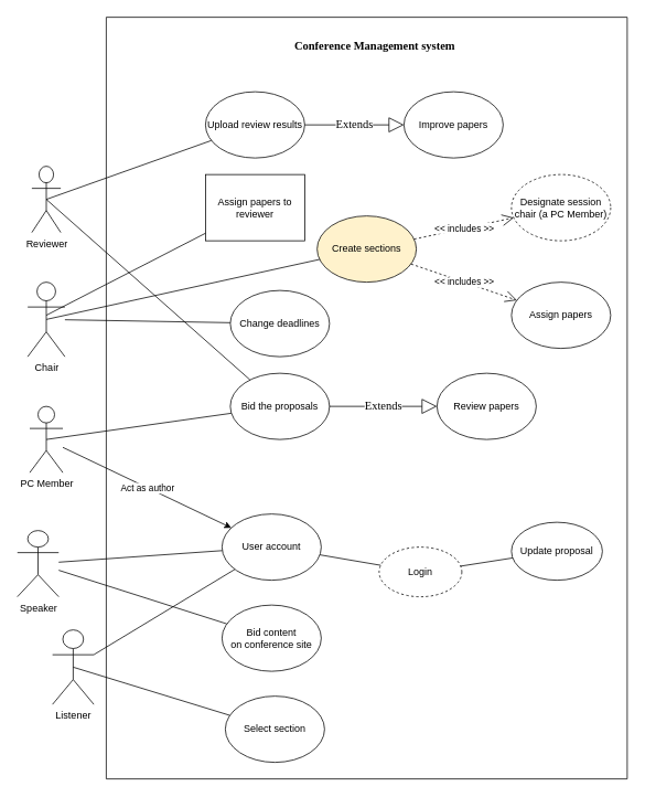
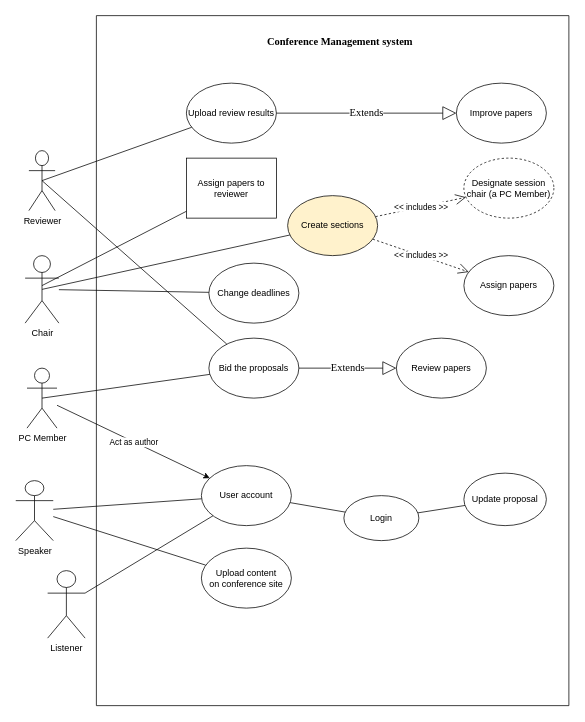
  <mxCell id="0" />
  <mxCell id="1" parent="0" />
  <mxCell id="2" value="" style="verticalLabelPosition=bottom;verticalAlign=top;html=1;shape=mxgraph.basic.rect;fillColor2=none;strokeWidth=1;size=20;indent=5;" vertex="1" parent="1"><mxGeometry x="128" y="20" width="630" height="920" as="geometry" /></mxCell>
  <mxCell id="3" value="Speaker&lt;br&gt;" style="shape=umlActor;verticalLabelPosition=bottom;verticalAlign=top;html=1;outlineConnect=0;" parent="1" vertex="1"><mxGeometry x="20.5" y="640" width="50" height="80" as="geometry" /></mxCell>
  <mxCell id="4" value="Listener" style="shape=umlActor;verticalLabelPosition=bottom;verticalAlign=top;html=1;outlineConnect=0;" vertex="1" parent="1"><mxGeometry x="63" y="760" width="50" height="90" as="geometry" /></mxCell>
  <mxCell id="5" value="PC Member&lt;br&gt;" style="shape=umlActor;verticalLabelPosition=bottom;verticalAlign=top;html=1;outlineConnect=0;" vertex="1" parent="1"><mxGeometry x="35.5" y="490" width="40" height="80" as="geometry" /></mxCell>
  <mxCell id="6" value="User account" style="ellipse;whiteSpace=wrap;html=1;" vertex="1" parent="1"><mxGeometry x="268" y="620" width="120" height="80" as="geometry" /></mxCell>
  <mxCell id="7" value="" style="endArrow=none;html=1;" edge="1" parent="1" source="4" target="6"><mxGeometry width="50" height="50" relative="1" as="geometry"><mxPoint x="68" y="290" as="sourcePoint" /><mxPoint x="118" y="240" as="targetPoint" /></mxGeometry></mxCell>
  <mxCell id="8" value="" style="endArrow=none;html=1;" edge="1" parent="1" source="3" target="6"><mxGeometry width="50" height="50" relative="1" as="geometry"><mxPoint x="368" y="290" as="sourcePoint" /><mxPoint x="418" y="240" as="targetPoint" /></mxGeometry></mxCell>
- <mxCell id="9" value="Login" style="ellipse;whiteSpace=wrap;html=1;dashed=1;" vertex="1" parent="1"><mxGeometry x="458" y="660" width="100" height="60" as="geometry" /></mxCell>
+ <mxCell id="9" value="Login" style="ellipse;whiteSpace=wrap;html=1;" vertex="1" parent="1"><mxGeometry x="458" y="660" width="100" height="60" as="geometry" /></mxCell>
  <mxCell id="10" value="" style="endArrow=none;html=1;" edge="1" parent="1" source="6" target="9"><mxGeometry width="50" height="50" relative="1" as="geometry"><mxPoint x="458" y="290" as="sourcePoint" /><mxPoint x="508" y="240" as="targetPoint" /></mxGeometry></mxCell>
  <mxCell id="11" value="Chair" style="shape=umlActor;verticalLabelPosition=bottom;verticalAlign=top;html=1;outlineConnect=0;" vertex="1" parent="1"><mxGeometry x="33" y="340" width="45" height="90" as="geometry" /></mxCell>
  <mxCell id="12" value="Update proposal" style="ellipse;whiteSpace=wrap;html=1;" vertex="1" parent="1"><mxGeometry x="618" y="630" width="110" height="70" as="geometry" /></mxCell>
  <mxCell id="13" value="" style="endArrow=none;html=1;" edge="1" parent="1" source="9" target="12"><mxGeometry width="50" height="50" relative="1" as="geometry"><mxPoint x="458" y="280" as="sourcePoint" /><mxPoint x="508" y="230" as="targetPoint" /></mxGeometry></mxCell>
  <mxCell id="14" value="Bid the proposals" style="ellipse;whiteSpace=wrap;html=1;" vertex="1" parent="1"><mxGeometry x="278" y="450" width="120" height="80" as="geometry" /></mxCell>
  <mxCell id="15" value="" style="endArrow=none;html=1;exitX=0.5;exitY=0.5;exitDx=0;exitDy=0;exitPerimeter=0;" edge="1" parent="1" source="5" target="14"><mxGeometry width="50" height="50" relative="1" as="geometry"><mxPoint x="458" y="180" as="sourcePoint" /><mxPoint x="508" y="130" as="targetPoint" /></mxGeometry></mxCell>
  <mxCell id="16" value="Review papers" style="ellipse;whiteSpace=wrap;html=1;" vertex="1" parent="1"><mxGeometry x="528" y="450" width="120" height="80" as="geometry" /></mxCell>
  <mxCell id="17" value="Assign papers to reviewer" style="whiteSpace=wrap;html=1;rounded=0;" vertex="1" parent="1"><mxGeometry x="248" y="210" width="120" height="80" as="geometry" /></mxCell>
  <mxCell id="18" value="" style="endArrow=none;html=1;exitX=0.5;exitY=0.444;exitDx=0;exitDy=0;exitPerimeter=0;" edge="1" parent="1" source="11" target="17"><mxGeometry width="50" height="50" relative="1" as="geometry"><mxPoint x="458" y="270" as="sourcePoint" /><mxPoint x="508" y="220" as="targetPoint" /></mxGeometry></mxCell>
  <mxCell id="19" value="Reviewer" style="shape=umlActor;verticalLabelPosition=bottom;verticalAlign=top;html=1;outlineConnect=0;" vertex="1" parent="1"><mxGeometry x="38" y="200" width="35" height="80" as="geometry" /></mxCell>
  <mxCell id="20" value="" style="endArrow=none;html=1;exitX=0.5;exitY=0.5;exitDx=0;exitDy=0;exitPerimeter=0;" edge="1" parent="1" source="19" target="14"><mxGeometry width="50" height="50" relative="1" as="geometry"><mxPoint x="458" y="270" as="sourcePoint" /><mxPoint x="508" y="220" as="targetPoint" /></mxGeometry></mxCell>
  <mxCell id="21" value="Upload review results" style="ellipse;whiteSpace=wrap;html=1;" vertex="1" parent="1"><mxGeometry x="248" y="110" width="120" height="80" as="geometry" /></mxCell>
  <mxCell id="22" value="" style="endArrow=none;html=1;exitX=0.5;exitY=0.5;exitDx=0;exitDy=0;exitPerimeter=0;" edge="1" parent="1" source="19" target="21"><mxGeometry width="50" height="50" relative="1" as="geometry"><mxPoint x="68" y="30" as="sourcePoint" /><mxPoint x="508" y="220" as="targetPoint" /></mxGeometry></mxCell>
- <mxCell id="23" value="Improve papers" style="ellipse;whiteSpace=wrap;html=1;" vertex="1" parent="1"><mxGeometry x="488" y="110" width="120" height="80" as="geometry" /></mxCell>
+ <mxCell id="23" value="Improve papers" style="ellipse;whiteSpace=wrap;html=1;" vertex="1" parent="1"><mxGeometry x="608" y="110" width="120" height="80" as="geometry" /></mxCell>
  <mxCell id="24" value="Create sections" style="ellipse;whiteSpace=wrap;html=1;fillColor=#fff2cc;" vertex="1" parent="1"><mxGeometry x="383" y="260" width="120" height="80" as="geometry" /></mxCell>
  <mxCell id="25" value="" style="endArrow=none;html=1;exitX=0.5;exitY=0.5;exitDx=0;exitDy=0;exitPerimeter=0;" edge="1" parent="1" source="11" target="24"><mxGeometry width="50" height="50" relative="1" as="geometry"><mxPoint x="458" y="370" as="sourcePoint" /><mxPoint x="508" y="320" as="targetPoint" /></mxGeometry></mxCell>
  <mxCell id="26" value="Change deadlines" style="ellipse;whiteSpace=wrap;html=1;" vertex="1" parent="1"><mxGeometry x="278" y="350" width="120" height="80" as="geometry" /></mxCell>
  <mxCell id="27" value="" style="endArrow=none;html=1;" edge="1" parent="1" source="11" target="26"><mxGeometry width="50" height="50" relative="1" as="geometry"><mxPoint x="458" y="370" as="sourcePoint" /><mxPoint x="508" y="320" as="targetPoint" /></mxGeometry></mxCell>
  <mxCell id="28" value="Designate session chair (a PC Member)" style="ellipse;whiteSpace=wrap;html=1;dashed=1;" vertex="1" parent="1"><mxGeometry x="618" y="210" width="120" height="80" as="geometry" /></mxCell>
  <mxCell id="29" value="" style="endArrow=classic;html=1;" edge="1" parent="1" source="5" target="6"><mxGeometry relative="1" as="geometry"><mxPoint x="438" y="540" as="sourcePoint" /><mxPoint x="538" y="540" as="targetPoint" /></mxGeometry></mxCell>
  <mxCell id="30" value="Act as author" style="edgeLabel;resizable=0;html=1;align=center;verticalAlign=middle;" connectable="0" vertex="1" parent="29"><mxGeometry relative="1" as="geometry" /></mxCell>
  <mxCell id="31" value="&amp;lt;&amp;lt; includes &amp;gt;&amp;gt;" style="endArrow=open;endSize=12;dashed=1;html=1;" edge="1" parent="1" source="24" target="28"><mxGeometry width="160" relative="1" as="geometry"><mxPoint x="438" y="330" as="sourcePoint" /><mxPoint x="568" y="340" as="targetPoint" /><Array as="points" /></mxGeometry></mxCell>
  <mxCell id="32" value="Assign papers" style="ellipse;whiteSpace=wrap;html=1;" vertex="1" parent="1"><mxGeometry x="618" y="340" width="120" height="80" as="geometry" /></mxCell>
  <mxCell id="33" value="&amp;lt;&amp;lt; includes &amp;gt;&amp;gt;" style="endArrow=open;endSize=12;dashed=1;html=1;" edge="1" parent="1" source="24" target="32"><mxGeometry width="160" relative="1" as="geometry"><mxPoint x="448" y="340" as="sourcePoint" /><mxPoint x="568" y="340" as="targetPoint" /></mxGeometry></mxCell>
- <mxCell id="34" value="Bid content&lt;br&gt;on conference site" style="ellipse;whiteSpace=wrap;html=1;" vertex="1" parent="1"><mxGeometry x="268" y="730" width="120" height="80" as="geometry" /></mxCell>
- <mxCell id="35" value="Select section" style="ellipse;whiteSpace=wrap;html=1;" vertex="1" parent="1"><mxGeometry x="272" y="840" width="120" height="80" as="geometry" /></mxCell>
- <mxCell id="36" value="" style="endArrow=none;html=1;exitX=0.5;exitY=0.5;exitDx=0;exitDy=0;exitPerimeter=0;" edge="1" parent="1" source="4" target="35"><mxGeometry width="50" height="50" relative="1" as="geometry"><mxPoint x="458" y="770" as="sourcePoint" /><mxPoint x="508" y="720" as="targetPoint" /></mxGeometry></mxCell>
+ <mxCell id="34" value="Upload content&lt;br&gt;on conference site" style="ellipse;whiteSpace=wrap;html=1;" vertex="1" parent="1"><mxGeometry x="268" y="730" width="120" height="80" as="geometry" /></mxCell>
  <mxCell id="37" value="" style="endArrow=none;html=1;" edge="1" parent="1" source="3" target="34"><mxGeometry width="50" height="50" relative="1" as="geometry"><mxPoint x="458" y="770" as="sourcePoint" /><mxPoint x="508" y="720" as="targetPoint" /></mxGeometry></mxCell>
  <mxCell id="38" value="Conference Management system" style="text;html=1;strokeColor=none;fillColor=none;align=center;verticalAlign=middle;whiteSpace=wrap;rounded=0;fontFamily=Comic Sans MS;fontStyle=1;fontSize=14;" vertex="1" parent="1"><mxGeometry x="348" y="20" width="210" height="70" as="geometry" /></mxCell>
  <mxCell id="39" value="Extends" style="endArrow=block;endSize=16;endFill=0;html=1;fontFamily=Comic Sans MS;fontSize=14;" edge="1" parent="1" source="21" target="23"><mxGeometry width="160" relative="1" as="geometry"><mxPoint x="408" y="330" as="sourcePoint" /><mxPoint x="568" y="330" as="targetPoint" /></mxGeometry></mxCell>
  <mxCell id="40" value="Extends" style="endArrow=block;endSize=16;endFill=0;html=1;fontFamily=Comic Sans MS;fontSize=14;" edge="1" parent="1" source="14" target="16"><mxGeometry width="160" relative="1" as="geometry"><mxPoint x="408" y="530" as="sourcePoint" /><mxPoint x="568" y="530" as="targetPoint" /></mxGeometry></mxCell>
